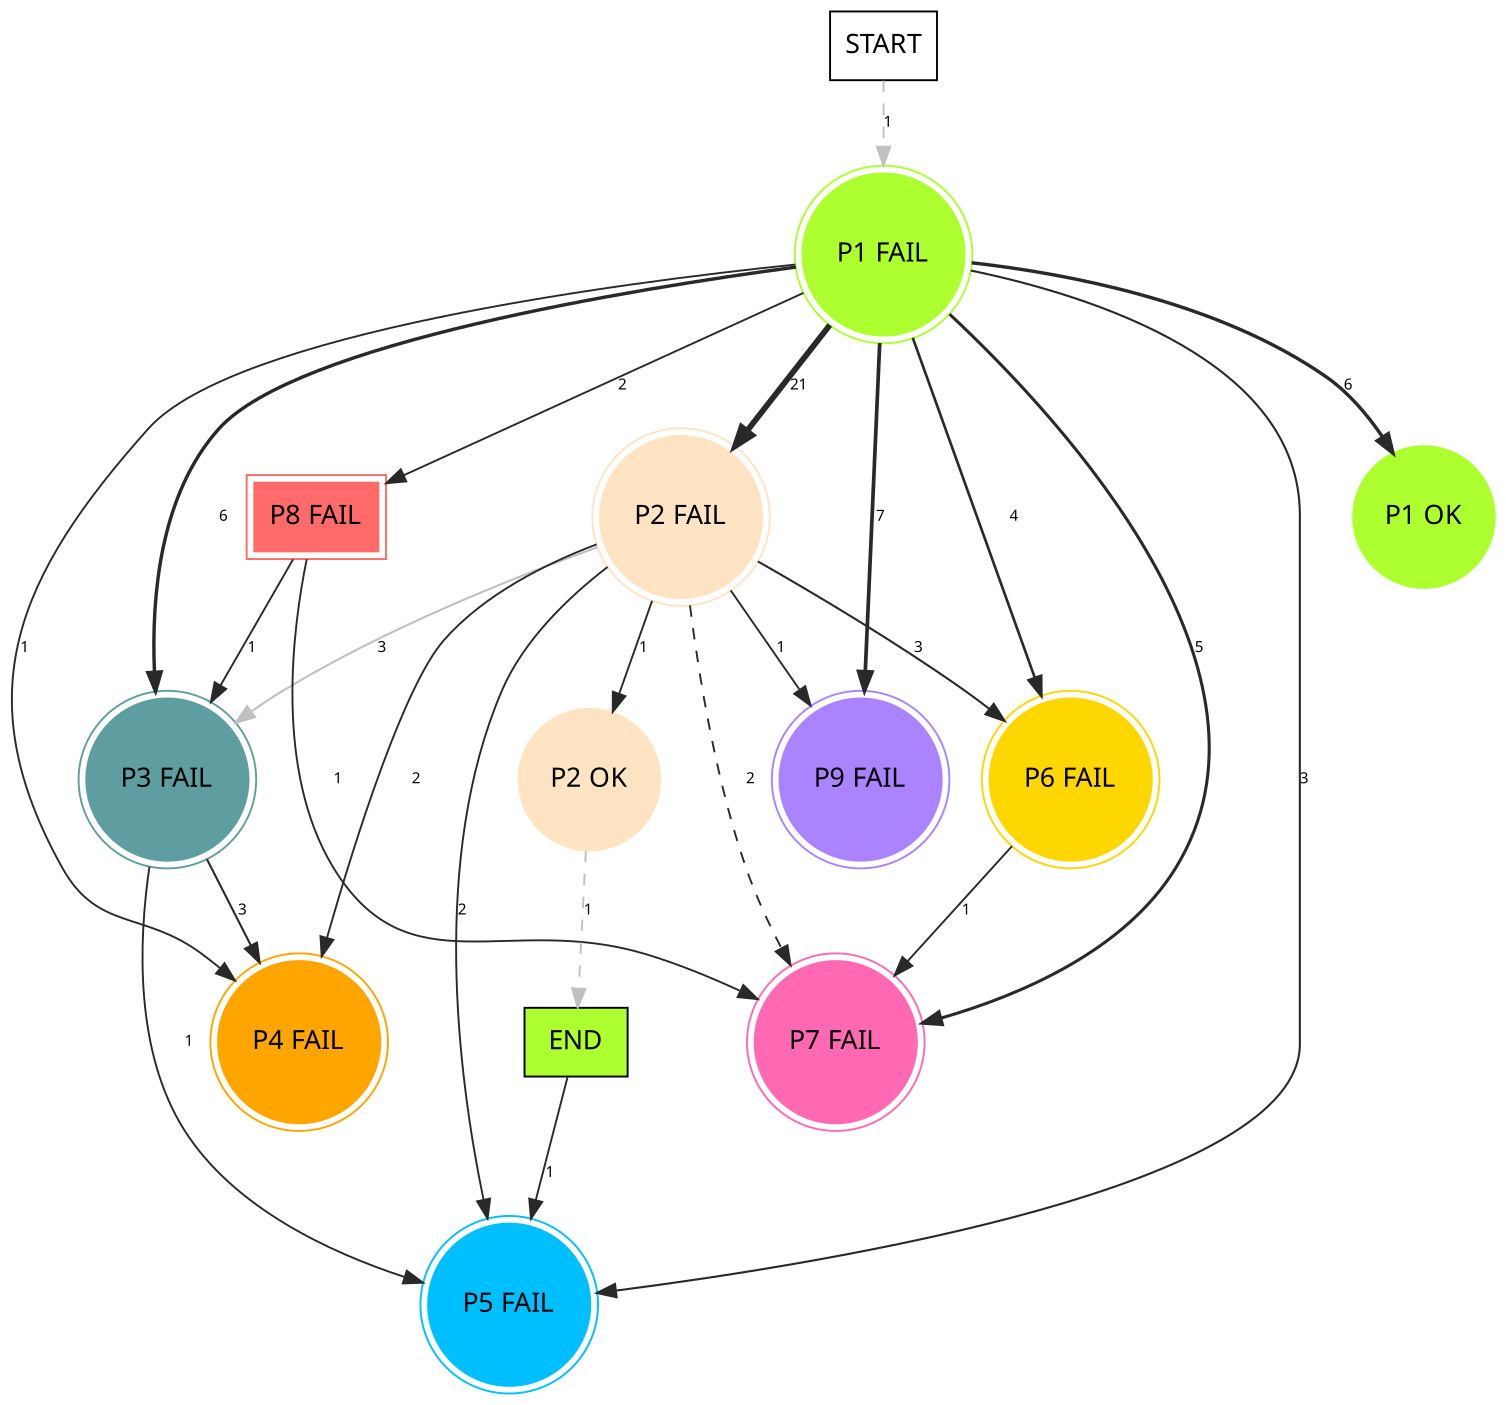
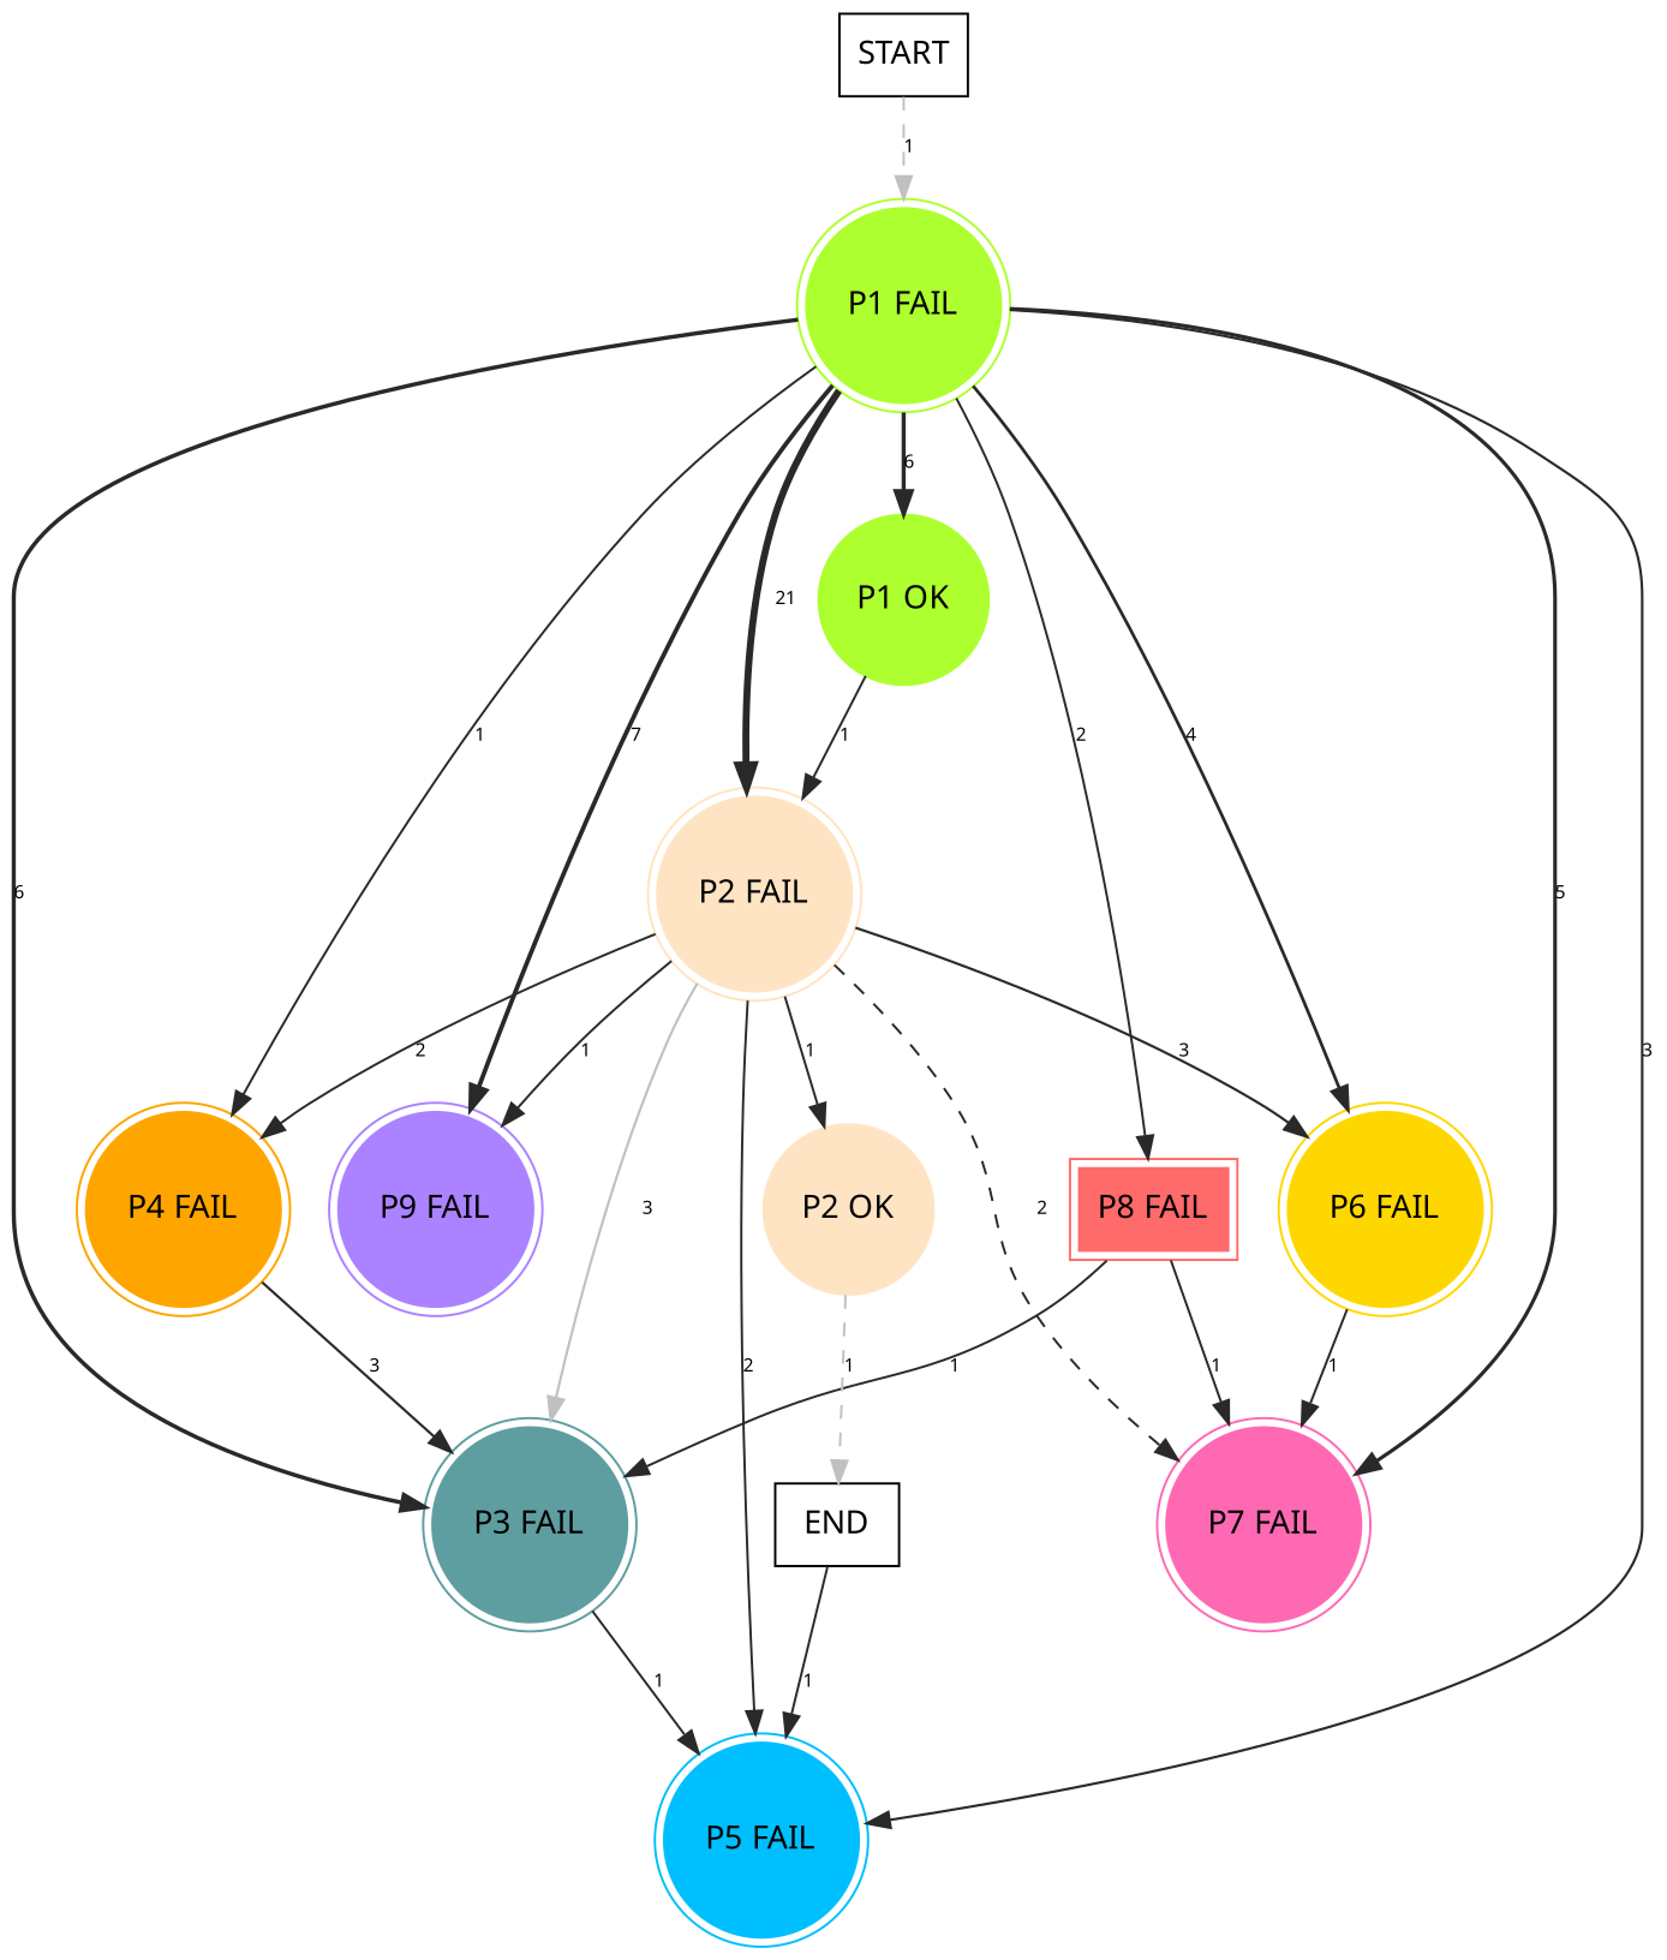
  digraph {
    fontname="Noto Sans"
    node [color=bisque fontname="Noto Sans" peripheries=2 shape=circle style=filled]
    edge [color=grey16 fontname="Noto Sans" fontsize=8 labelfloat=false penwidth=1]
    "P2 FAIL"
    "P1 FAIL" [color=greenyellow]
    "P9 FAIL" [color=mediumpurple1]
    "P3 FAIL" [color=cadetblue]
    "P4 FAIL" [color=orange]
    "P8 FAIL" [color=indianred1 shape=box]
    "P7 FAIL" [color=hotpink]
    "P5 FAIL" [color=deepskyblue]
    "P6 FAIL" [color=gold]
    "P1 OK" [color=greenyellow peripheries=""]
    "P2 OK" [peripheries=""]
-   END [color=black fillcolor=greenyellow shape=box peripheries=""]
+   END [color=black fillcolor=white shape=box peripheries=""]
    START [color=black fillcolor=white shape=box peripheries=""]
    "P2 FAIL" -> "P9 FAIL" [label=1]
    "P2 FAIL" -> "P3 FAIL" [color=grey label=3 penwidth=1.0986122886681098]
    "P2 FAIL" -> "P4 FAIL" [label=2]
    "P2 FAIL" -> "P7 FAIL" [label=2 style=dashed]
    "P2 FAIL" -> "P5 FAIL" [label=2]
    "P2 FAIL" -> "P6 FAIL" [label=3 penwidth=1.0986122886681098]
    "P2 FAIL" -> "P2 OK" [label=1]
    "P1 FAIL" -> "P2 FAIL" [label=21 penwidth=3.044522437723423]
    "P1 FAIL" -> "P9 FAIL" [label=7 penwidth=1.9459101490553132]
    "P1 FAIL" -> "P3 FAIL" [label=6 penwidth=1.791759469228055]
    "P1 FAIL" -> "P4 FAIL" [label=1]
    "P1 FAIL" -> "P8 FAIL" [label=2]
    "P1 FAIL" -> "P7 FAIL" [label=5 penwidth=1.6094379124341003]
    "P1 FAIL" -> "P5 FAIL" [label=3 penwidth=1.0986122886681098]
    "P1 FAIL" -> "P6 FAIL" [label=4 penwidth=1.3862943611198906]
    "P1 FAIL" -> "P1 OK" [label=6 penwidth=1.791759469228055]
-   "P3 FAIL" -> "P4 FAIL" [label=3 penwidth=1.0986122886681098]
+   "P4 FAIL" -> "P3 FAIL" [label=3 penwidth=1.0986122886681098]
    "P3 FAIL" -> "P5 FAIL" [label=1]
    "P8 FAIL" -> "P3 FAIL" [label=1]
    "P8 FAIL" -> "P7 FAIL" [label=1]
    "P6 FAIL" -> "P7 FAIL" [label=1]
+   "P1 OK" -> "P2 FAIL" [label=1]
    "P2 OK" -> END [color=grey label=1 style=dashed penwidth=""]
    END -> "P5 FAIL" [label=1]
    START -> "P1 FAIL" [color=grey label=1 style=dashed penwidth=""]
  }
